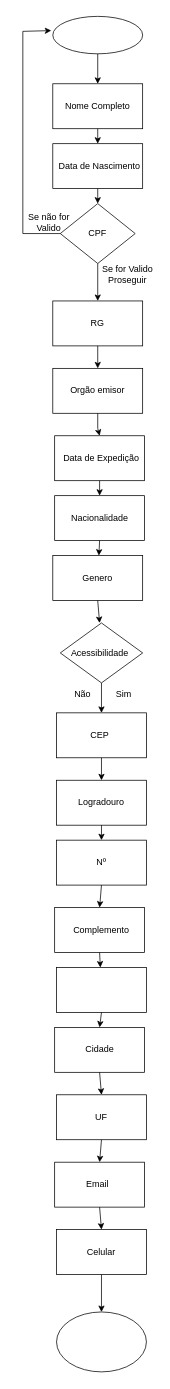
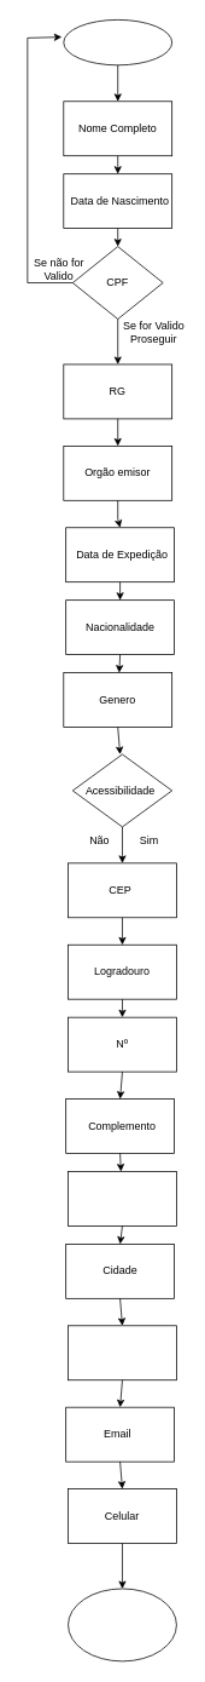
  <mxCell id="0" />
  <mxCell id="1" parent="0" />
  <mxCell id="2" value="" style="rhombus;whiteSpace=wrap;html=1;" vertex="1" parent="1"><mxGeometry x="80" y="830" width="110" height="80" as="geometry" /></mxCell>
  <mxCell id="3" value="" style="ellipse;whiteSpace=wrap;html=1;" vertex="1" parent="1"><mxGeometry x="70" y="20" width="120" height="50" as="geometry" /></mxCell>
  <mxCell id="4" value="" style="rounded=0;whiteSpace=wrap;html=1;" vertex="1" parent="1"><mxGeometry x="70" y="110" width="120" height="60" as="geometry" /></mxCell>
  <mxCell id="5" value="" style="rounded=0;whiteSpace=wrap;html=1;" vertex="1" parent="1"><mxGeometry x="70" y="190" width="120" height="60" as="geometry" /></mxCell>
  <mxCell id="6" value="" style="rhombus;whiteSpace=wrap;html=1;" vertex="1" parent="1"><mxGeometry x="80" y="270" width="100" height="80" as="geometry" /></mxCell>
  <mxCell id="7" value="Nome Completo" style="text;html=1;strokeColor=none;fillColor=none;align=center;verticalAlign=middle;whiteSpace=wrap;rounded=0;" vertex="1" parent="1"><mxGeometry x="75" y="125" width="110" height="30" as="geometry" /></mxCell>
  <mxCell id="8" value="Data de Nascimento" style="text;html=1;strokeColor=none;fillColor=none;align=center;verticalAlign=middle;whiteSpace=wrap;rounded=0;" vertex="1" parent="1"><mxGeometry x="60" y="205" width="145" height="30" as="geometry" /></mxCell>
  <mxCell id="9" value="" style="endArrow=classic;html=1;rounded=0;exitX=0.5;exitY=1;exitDx=0;exitDy=0;entryX=0.5;entryY=0;entryDx=0;entryDy=0;" edge="1" parent="1" source="3" target="4"><mxGeometry width="50" height="50" relative="1" as="geometry"><mxPoint x="160" y="180" as="sourcePoint" /><mxPoint x="210" y="130" as="targetPoint" /></mxGeometry></mxCell>
  <mxCell id="10" value="" style="endArrow=classic;html=1;rounded=0;exitX=0.5;exitY=1;exitDx=0;exitDy=0;" edge="1" parent="1" source="4"><mxGeometry width="50" height="50" relative="1" as="geometry"><mxPoint x="140" y="80" as="sourcePoint" /><mxPoint x="130" y="190" as="targetPoint" /><Array as="points"><mxPoint x="130" y="190" /></Array></mxGeometry></mxCell>
  <mxCell id="11" value="" style="endArrow=classic;html=1;rounded=0;exitX=0.5;exitY=1;exitDx=0;exitDy=0;" edge="1" parent="1" source="5"><mxGeometry width="50" height="50" relative="1" as="geometry"><mxPoint x="140" y="80" as="sourcePoint" /><mxPoint x="130" y="270" as="targetPoint" /><Array as="points"><mxPoint x="130" y="270" /></Array></mxGeometry></mxCell>
  <mxCell id="12" value="CPF" style="text;html=1;strokeColor=none;fillColor=none;align=center;verticalAlign=middle;whiteSpace=wrap;rounded=0;" vertex="1" parent="1"><mxGeometry x="100" y="295" width="60" height="30" as="geometry" /></mxCell>
  <mxCell id="13" value="" style="endArrow=classic;html=1;rounded=0;exitX=0.5;exitY=1;exitDx=0;exitDy=0;" edge="1" parent="1" source="6"><mxGeometry width="50" height="50" relative="1" as="geometry"><mxPoint x="160" y="380" as="sourcePoint" /><mxPoint x="130" y="400" as="targetPoint" /></mxGeometry></mxCell>
  <mxCell id="14" value="Se for Valido Proseguir" style="text;html=1;strokeColor=none;fillColor=none;align=center;verticalAlign=middle;whiteSpace=wrap;rounded=0;" vertex="1" parent="1"><mxGeometry x="135" y="350" width="70" height="30" as="geometry" /></mxCell>
  <mxCell id="15" value="" style="endArrow=classic;html=1;rounded=0;exitX=0;exitY=0.5;exitDx=0;exitDy=0;entryX=-0.017;entryY=0.38;entryDx=0;entryDy=0;entryPerimeter=0;" edge="1" parent="1" source="6" target="3"><mxGeometry width="50" height="50" relative="1" as="geometry"><mxPoint x="160" y="370" as="sourcePoint" /><mxPoint x="30" y="40" as="targetPoint" /><Array as="points"><mxPoint x="30" y="310" /><mxPoint x="30" y="40" /></Array></mxGeometry></mxCell>
  <mxCell id="16" value="Se não for Valido" style="text;html=1;strokeColor=none;fillColor=none;align=center;verticalAlign=middle;whiteSpace=wrap;rounded=0;" vertex="1" parent="1"><mxGeometry x="20" y="280" width="90" height="30" as="geometry" /></mxCell>
  <mxCell id="17" value="" style="rounded=0;whiteSpace=wrap;html=1;" vertex="1" parent="1"><mxGeometry x="70" y="400" width="120" height="60" as="geometry" /></mxCell>
  <mxCell id="18" value="RG" style="text;html=1;strokeColor=none;fillColor=none;align=center;verticalAlign=middle;whiteSpace=wrap;rounded=0;" vertex="1" parent="1"><mxGeometry x="100" y="415" width="60" height="30" as="geometry" /></mxCell>
  <mxCell id="19" value="" style="endArrow=classic;html=1;rounded=0;exitX=0.5;exitY=1;exitDx=0;exitDy=0;" edge="1" parent="1" source="17"><mxGeometry width="50" height="50" relative="1" as="geometry"><mxPoint x="160" y="420" as="sourcePoint" /><mxPoint x="130" y="490" as="targetPoint" /></mxGeometry></mxCell>
  <mxCell id="20" value="" style="rounded=0;whiteSpace=wrap;html=1;" vertex="1" parent="1"><mxGeometry x="70" y="490" width="120" height="60" as="geometry" /></mxCell>
  <mxCell id="21" value="Orgão emisor" style="text;html=1;strokeColor=none;fillColor=none;align=center;verticalAlign=middle;whiteSpace=wrap;rounded=0;" vertex="1" parent="1"><mxGeometry x="60" y="505" width="140" height="30" as="geometry" /></mxCell>
  <mxCell id="22" value="" style="rounded=0;whiteSpace=wrap;html=1;" vertex="1" parent="1"><mxGeometry x="72.5" y="580" width="120" height="60" as="geometry" /></mxCell>
  <mxCell id="23" value="" style="rounded=0;whiteSpace=wrap;html=1;" vertex="1" parent="1"><mxGeometry x="72.5" y="660" width="120" height="60" as="geometry" /></mxCell>
  <mxCell id="24" value="" style="rounded=0;whiteSpace=wrap;html=1;" vertex="1" parent="1"><mxGeometry x="70" y="740" width="120" height="60" as="geometry" /></mxCell>
  <mxCell id="25" value="" style="endArrow=classic;html=1;rounded=0;exitX=0.5;exitY=1;exitDx=0;exitDy=0;" edge="1" parent="1" source="23" target="24"><mxGeometry width="50" height="50" relative="1" as="geometry"><mxPoint x="140" y="470" as="sourcePoint" /><mxPoint x="140" y="500" as="targetPoint" /></mxGeometry></mxCell>
  <mxCell id="26" value="" style="endArrow=classic;html=1;rounded=0;exitX=0.5;exitY=1;exitDx=0;exitDy=0;entryX=0.5;entryY=0;entryDx=0;entryDy=0;" edge="1" parent="1" source="22" target="23"><mxGeometry width="50" height="50" relative="1" as="geometry"><mxPoint x="150" y="480" as="sourcePoint" /><mxPoint x="150" y="510" as="targetPoint" /></mxGeometry></mxCell>
  <mxCell id="27" value="" style="endArrow=classic;html=1;rounded=0;exitX=0.5;exitY=1;exitDx=0;exitDy=0;entryX=0.5;entryY=0;entryDx=0;entryDy=0;" edge="1" parent="1" source="20" target="22"><mxGeometry width="50" height="50" relative="1" as="geometry"><mxPoint x="160" y="490" as="sourcePoint" /><mxPoint x="160" y="520" as="targetPoint" /><Array as="points"><mxPoint x="130" y="570" /></Array></mxGeometry></mxCell>
  <mxCell id="28" value="" style="endArrow=classic;html=1;rounded=0;exitX=0.5;exitY=1;exitDx=0;exitDy=0;entryX=0.5;entryY=0;entryDx=0;entryDy=0;" edge="1" parent="1" source="24"><mxGeometry width="50" height="50" relative="1" as="geometry"><mxPoint x="142.5" y="730" as="sourcePoint" /><mxPoint x="132.5" y="830" as="targetPoint" /></mxGeometry></mxCell>
  <mxCell id="29" value="Data de Expedição" style="text;html=1;strokeColor=none;fillColor=none;align=center;verticalAlign=middle;whiteSpace=wrap;rounded=0;" vertex="1" parent="1"><mxGeometry x="80" y="595" width="110" height="30" as="geometry" /></mxCell>
  <mxCell id="30" value="Nacionalidade" style="text;html=1;strokeColor=none;fillColor=none;align=center;verticalAlign=middle;whiteSpace=wrap;rounded=0;" vertex="1" parent="1"><mxGeometry x="77.5" y="675" width="110" height="30" as="geometry" /></mxCell>
  <mxCell id="31" value="Genero" style="text;html=1;strokeColor=none;fillColor=none;align=center;verticalAlign=middle;whiteSpace=wrap;rounded=0;" vertex="1" parent="1"><mxGeometry x="75" y="755" width="110" height="30" as="geometry" /></mxCell>
  <mxCell id="32" value="Acessibilidade" style="text;html=1;strokeColor=none;fillColor=none;align=center;verticalAlign=middle;whiteSpace=wrap;rounded=0;" vertex="1" parent="1"><mxGeometry x="77.5" y="855" width="110" height="30" as="geometry" /></mxCell>
  <mxCell id="33" value="" style="endArrow=classic;html=1;rounded=0;exitX=0.5;exitY=1;exitDx=0;exitDy=0;" edge="1" parent="1" source="2"><mxGeometry width="50" height="50" relative="1" as="geometry"><mxPoint x="160" y="810" as="sourcePoint" /><mxPoint x="135" y="950" as="targetPoint" /></mxGeometry></mxCell>
  <mxCell id="34" value="Sim" style="text;html=1;strokeColor=none;fillColor=none;align=center;verticalAlign=middle;whiteSpace=wrap;rounded=0;" vertex="1" parent="1"><mxGeometry x="135" y="910" width="60" height="30" as="geometry" /></mxCell>
  <mxCell id="35" value="Não" style="text;html=1;strokeColor=none;fillColor=none;align=center;verticalAlign=middle;whiteSpace=wrap;rounded=0;" vertex="1" parent="1"><mxGeometry x="80" y="910" width="60" height="30" as="geometry" /></mxCell>
  <mxCell id="36" value="" style="rounded=0;whiteSpace=wrap;html=1;" vertex="1" parent="1"><mxGeometry x="75" y="950" width="120" height="60" as="geometry" /></mxCell>
  <mxCell id="37" value="CEP" style="text;html=1;strokeColor=none;fillColor=none;align=center;verticalAlign=middle;whiteSpace=wrap;rounded=0;" vertex="1" parent="1"><mxGeometry x="102.5" y="965" width="60" height="30" as="geometry" /></mxCell>
  <mxCell id="38" value="" style="rounded=0;whiteSpace=wrap;html=1;" vertex="1" parent="1"><mxGeometry x="75" y="1040" width="120" height="60" as="geometry" /></mxCell>
  <mxCell id="39" value="" style="rounded=0;whiteSpace=wrap;html=1;" vertex="1" parent="1"><mxGeometry x="75" y="1120" width="120" height="60" as="geometry" /></mxCell>
  <mxCell id="40" value="" style="rounded=0;whiteSpace=wrap;html=1;" vertex="1" parent="1"><mxGeometry x="72.5" y="1210" width="120" height="60" as="geometry" /></mxCell>
  <mxCell id="41" value="" style="rounded=0;whiteSpace=wrap;html=1;" vertex="1" parent="1"><mxGeometry x="75" y="1290" width="120" height="60" as="geometry" /></mxCell>
  <mxCell id="42" value="" style="rounded=0;whiteSpace=wrap;html=1;" vertex="1" parent="1"><mxGeometry x="72.5" y="1370" width="120" height="60" as="geometry" /></mxCell>
  <mxCell id="43" value="" style="rounded=0;whiteSpace=wrap;html=1;" vertex="1" parent="1"><mxGeometry x="75" y="1460" width="120" height="60" as="geometry" /></mxCell>
  <mxCell id="44" value="" style="rounded=0;whiteSpace=wrap;html=1;" vertex="1" parent="1"><mxGeometry x="75" y="1640" width="120" height="60" as="geometry" /></mxCell>
  <mxCell id="45" value="" style="rounded=0;whiteSpace=wrap;html=1;" vertex="1" parent="1"><mxGeometry x="72.5" y="1550" width="120" height="60" as="geometry" /></mxCell>
  <mxCell id="46" value="" style="endArrow=classic;html=1;rounded=0;exitX=0.5;exitY=1;exitDx=0;exitDy=0;entryX=0.5;entryY=0;entryDx=0;entryDy=0;" edge="1" parent="1" source="36" target="38"><mxGeometry width="50" height="50" relative="1" as="geometry"><mxPoint x="160" y="1130" as="sourcePoint" /><mxPoint x="210" y="1080" as="targetPoint" /></mxGeometry></mxCell>
  <mxCell id="47" value="" style="endArrow=classic;html=1;rounded=0;exitX=0.5;exitY=1;exitDx=0;exitDy=0;entryX=0.5;entryY=0;entryDx=0;entryDy=0;" edge="1" parent="1" source="38" target="39"><mxGeometry width="50" height="50" relative="1" as="geometry"><mxPoint x="160" y="1130" as="sourcePoint" /><mxPoint x="210" y="1080" as="targetPoint" /></mxGeometry></mxCell>
  <mxCell id="48" value="" style="endArrow=classic;html=1;rounded=0;exitX=0.5;exitY=1;exitDx=0;exitDy=0;entryX=0.5;entryY=0;entryDx=0;entryDy=0;" edge="1" parent="1" source="39" target="40"><mxGeometry width="50" height="50" relative="1" as="geometry"><mxPoint x="160" y="1130" as="sourcePoint" /><mxPoint x="210" y="1080" as="targetPoint" /></mxGeometry></mxCell>
  <mxCell id="49" value="" style="endArrow=classic;html=1;rounded=0;exitX=0.5;exitY=1;exitDx=0;exitDy=0;" edge="1" parent="1" source="40" target="41"><mxGeometry width="50" height="50" relative="1" as="geometry"><mxPoint x="160" y="1330" as="sourcePoint" /><mxPoint x="210" y="1280" as="targetPoint" /></mxGeometry></mxCell>
  <mxCell id="50" value="" style="endArrow=classic;html=1;rounded=0;exitX=0.5;exitY=1;exitDx=0;exitDy=0;entryX=0.5;entryY=0;entryDx=0;entryDy=0;" edge="1" parent="1" source="41" target="42"><mxGeometry width="50" height="50" relative="1" as="geometry"><mxPoint x="160" y="1330" as="sourcePoint" /><mxPoint x="210" y="1280" as="targetPoint" /></mxGeometry></mxCell>
  <mxCell id="51" value="" style="endArrow=classic;html=1;rounded=0;exitX=0.5;exitY=1;exitDx=0;exitDy=0;entryX=0.5;entryY=0;entryDx=0;entryDy=0;" edge="1" parent="1" source="42" target="43"><mxGeometry width="50" height="50" relative="1" as="geometry"><mxPoint x="160" y="1530" as="sourcePoint" /><mxPoint x="210" y="1480" as="targetPoint" /></mxGeometry></mxCell>
  <mxCell id="52" value="" style="endArrow=classic;html=1;rounded=0;exitX=0.5;exitY=1;exitDx=0;exitDy=0;entryX=0.5;entryY=0;entryDx=0;entryDy=0;" edge="1" parent="1" source="43" target="45"><mxGeometry width="50" height="50" relative="1" as="geometry"><mxPoint x="160" y="1530" as="sourcePoint" /><mxPoint x="210" y="1480" as="targetPoint" /></mxGeometry></mxCell>
  <mxCell id="53" value="" style="endArrow=classic;html=1;rounded=0;exitX=0.5;exitY=1;exitDx=0;exitDy=0;entryX=0.5;entryY=0;entryDx=0;entryDy=0;" edge="1" parent="1" source="45" target="44"><mxGeometry width="50" height="50" relative="1" as="geometry"><mxPoint x="160" y="1530" as="sourcePoint" /><mxPoint x="210" y="1480" as="targetPoint" /></mxGeometry></mxCell>
  <mxCell id="54" value="" style="ellipse;whiteSpace=wrap;html=1;" vertex="1" parent="1"><mxGeometry x="75" y="1750" width="120" height="80" as="geometry" /></mxCell>
  <mxCell id="55" value="" style="endArrow=classic;html=1;rounded=0;exitX=0.5;exitY=1;exitDx=0;exitDy=0;entryX=0.5;entryY=0;entryDx=0;entryDy=0;" edge="1" parent="1" source="44" target="54"><mxGeometry width="50" height="50" relative="1" as="geometry"><mxPoint x="160" y="1730" as="sourcePoint" /><mxPoint x="210" y="1680" as="targetPoint" /></mxGeometry></mxCell>
  <mxCell id="56" value="Logradouro" style="text;html=1;strokeColor=none;fillColor=none;align=center;verticalAlign=middle;whiteSpace=wrap;rounded=0;" vertex="1" parent="1"><mxGeometry x="105" y="1055" width="60" height="30" as="geometry" /></mxCell>
  <mxCell id="57" value="Nº" style="text;html=1;strokeColor=none;fillColor=none;align=center;verticalAlign=middle;whiteSpace=wrap;rounded=0;" vertex="1" parent="1"><mxGeometry x="105" y="1135" width="60" height="30" as="geometry" /></mxCell>
  <mxCell id="58" value="Complemento" style="text;html=1;strokeColor=none;fillColor=none;align=center;verticalAlign=middle;whiteSpace=wrap;rounded=0;" vertex="1" parent="1"><mxGeometry x="105" y="1225" width="60" height="30" as="geometry" /></mxCell>
  <mxCell id="59" value="Cidade" style="text;html=1;strokeColor=none;fillColor=none;align=center;verticalAlign=middle;whiteSpace=wrap;rounded=0;" vertex="1" parent="1"><mxGeometry x="102.5" y="1385" width="60" height="30" as="geometry" /></mxCell>
- <mxCell id="60" value="UF" style="text;html=1;strokeColor=none;fillColor=none;align=center;verticalAlign=middle;whiteSpace=wrap;rounded=0;" vertex="1" parent="1"><mxGeometry x="105" y="1475" width="60" height="30" as="geometry" /></mxCell>
  <mxCell id="61" value="Email" style="text;html=1;strokeColor=none;fillColor=none;align=center;verticalAlign=middle;whiteSpace=wrap;rounded=0;" vertex="1" parent="1"><mxGeometry x="100" y="1565" width="60" height="30" as="geometry" /></mxCell>
  <mxCell id="62" value="Celular" style="text;html=1;strokeColor=none;fillColor=none;align=center;verticalAlign=middle;whiteSpace=wrap;rounded=0;" vertex="1" parent="1"><mxGeometry x="105" y="1655" width="60" height="30" as="geometry" /></mxCell>
